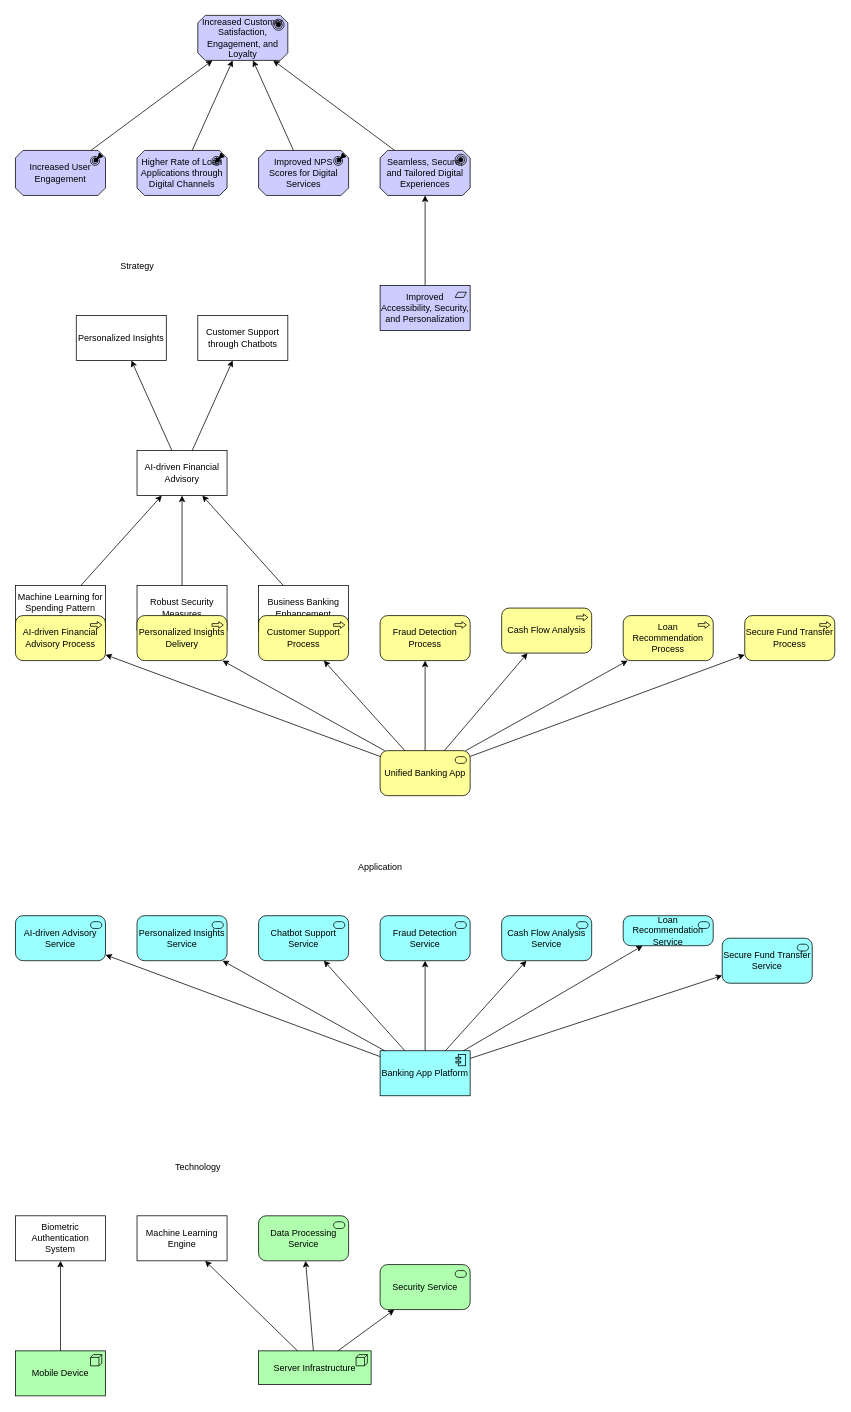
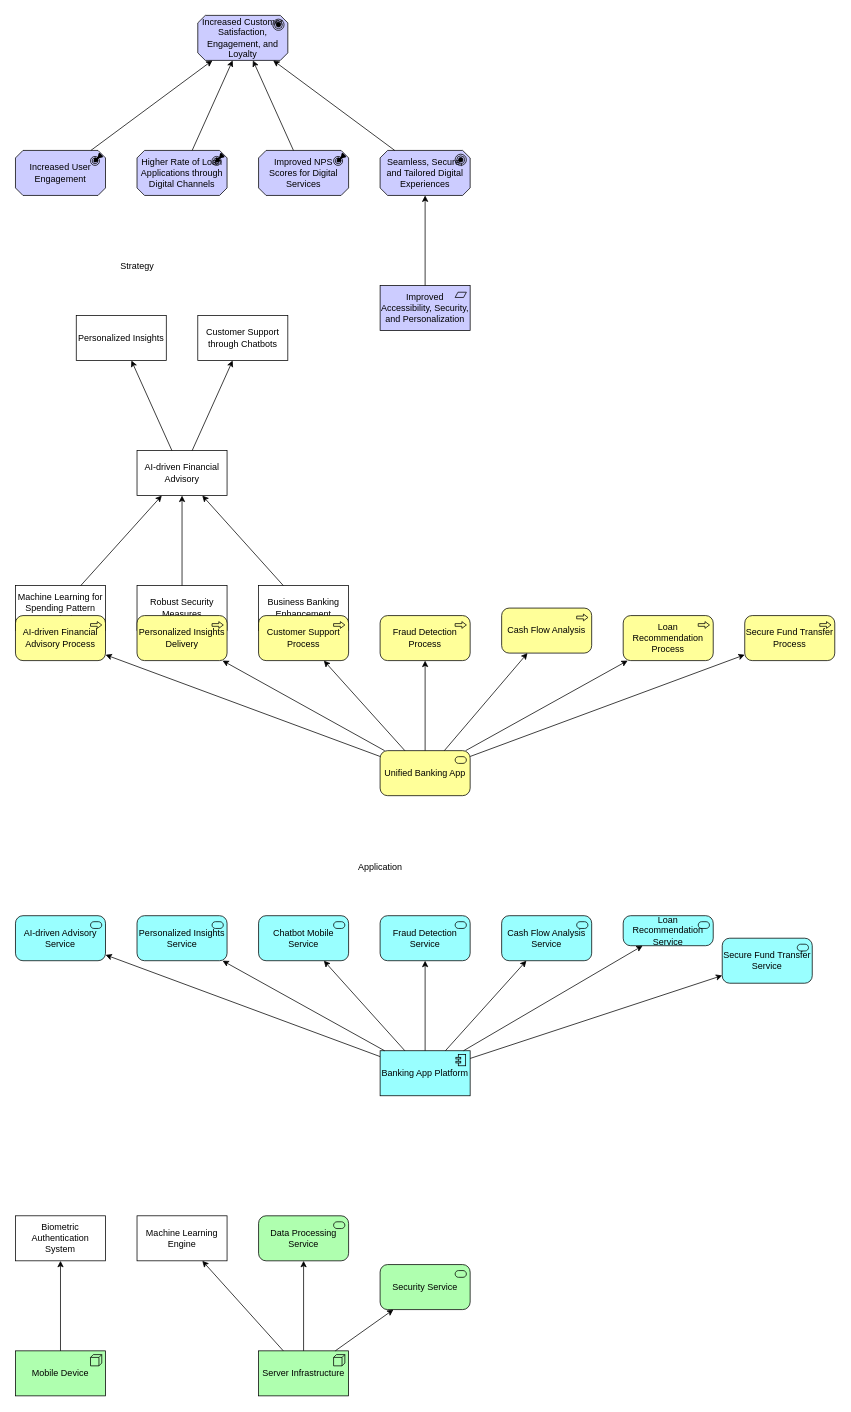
  <mxCell id="0" />
  <mxCell id="1" parent="0" />
  <mxCell id="2" value="Seamless, Secure, and Tailored Digital Experiences" style="html=1;outlineConnect=0;whiteSpace=wrap;fillColor=#CCCCFF;shape=mxgraph.archimate3.application;appType=goal;archiType=oct;" vertex="1" parent="1"><mxGeometry x="506" y="200" width="120" height="60" as="geometry" /></mxCell>
  <mxCell id="3" value="Increased Customer Satisfaction, Engagement, and Loyalty" style="html=1;outlineConnect=0;whiteSpace=wrap;fillColor=#CCCCFF;shape=mxgraph.archimate3.application;appType=goal;archiType=oct;" vertex="1" parent="1"><mxGeometry x="263" y="20" width="120" height="60" as="geometry" /></mxCell>
  <mxCell id="4" value="Improved Accessibility, Security, and Personalization" style="html=1;outlineConnect=0;whiteSpace=wrap;fillColor=#CCCCFF;shape=mxgraph.archimate3.application;appType=requirement;archiType=square;" vertex="1" parent="1"><mxGeometry x="506" y="380" width="120" height="60" as="geometry" /></mxCell>
  <mxCell id="5" value="Increased User Engagement" style="html=1;outlineConnect=0;whiteSpace=wrap;fillColor=#CCCCFF;shape=mxgraph.archimate3.application;appType=outcome;archiType=oct;" vertex="1" parent="1"><mxGeometry x="20" y="200" width="120" height="60" as="geometry" /></mxCell>
  <mxCell id="6" value="Higher Rate of Loan Applications through Digital Channels" style="html=1;outlineConnect=0;whiteSpace=wrap;fillColor=#CCCCFF;shape=mxgraph.archimate3.application;appType=outcome;archiType=oct;" vertex="1" parent="1"><mxGeometry x="182" y="200" width="120" height="60" as="geometry" /></mxCell>
  <mxCell id="7" value="Improved NPS Scores for Digital Services" style="html=1;outlineConnect=0;whiteSpace=wrap;fillColor=#CCCCFF;shape=mxgraph.archimate3.application;appType=outcome;archiType=oct;" vertex="1" parent="1"><mxGeometry x="344" y="200" width="120" height="60" as="geometry" /></mxCell>
  <mxCell id="8" style="html=1;shape=mxgraph.archimate3.relationship;archiType=influence;" edge="1" source="4" target="2" parent="1"><mxGeometry relative="1" as="geometry" /></mxCell>
  <mxCell id="9" style="html=1;shape=mxgraph.archimate3.relationship;archiType=influence;" edge="1" source="2" target="3" parent="1"><mxGeometry relative="1" as="geometry" /></mxCell>
  <mxCell id="10" style="html=1;shape=mxgraph.archimate3.relationship;archiType=influence;" edge="1" source="5" target="3" parent="1"><mxGeometry relative="1" as="geometry" /></mxCell>
  <mxCell id="11" style="html=1;shape=mxgraph.archimate3.relationship;archiType=influence;" edge="1" source="6" target="3" parent="1"><mxGeometry relative="1" as="geometry" /></mxCell>
  <mxCell id="12" style="html=1;shape=mxgraph.archimate3.relationship;archiType=influence;" edge="1" source="7" target="3" parent="1"><mxGeometry relative="1" as="geometry" /></mxCell>
  <mxCell id="13" value="Strategy" style="text;html=1;align=center;verticalAlign=middle;resizable=0;points=[];" vertex="1" parent="1"><mxGeometry x="82" y="340" width="200" height="30" as="geometry" /></mxCell>
  <mxCell id="14" value="AI-driven Financial Advisory" style="html=1;outlineConnect=0;whiteSpace=wrap;fillColor=#FFFFFF;shape=mxgraph.archimate3.rectangle;" vertex="1" parent="1"><mxGeometry x="182" y="600" width="120" height="60" as="geometry" /></mxCell>
  <mxCell id="15" value="Personalized Insights" style="html=1;outlineConnect=0;whiteSpace=wrap;fillColor=#FFFFFF;shape=mxgraph.archimate3.rectangle;" vertex="1" parent="1"><mxGeometry x="101" y="420" width="120" height="60" as="geometry" /></mxCell>
  <mxCell id="16" value="Customer Support through Chatbots" style="html=1;outlineConnect=0;whiteSpace=wrap;fillColor=#FFFFFF;shape=mxgraph.archimate3.rectangle;" vertex="1" parent="1"><mxGeometry x="263" y="420" width="120" height="60" as="geometry" /></mxCell>
  <mxCell id="17" value="Machine Learning for Spending Pattern Analysis" style="html=1;outlineConnect=0;whiteSpace=wrap;fillColor=#FFFFFF;shape=mxgraph.archimate3.rectangle;" vertex="1" parent="1"><mxGeometry x="20" y="780" width="120" height="60" as="geometry" /></mxCell>
  <mxCell id="18" value="Robust Security Measures" style="html=1;outlineConnect=0;whiteSpace=wrap;fillColor=#FFFFFF;shape=mxgraph.archimate3.rectangle;" vertex="1" parent="1"><mxGeometry x="182" y="780" width="120" height="60" as="geometry" /></mxCell>
  <mxCell id="19" value="Business Banking Enhancement" style="html=1;outlineConnect=0;whiteSpace=wrap;fillColor=#FFFFFF;shape=mxgraph.archimate3.rectangle;" vertex="1" parent="1"><mxGeometry x="344" y="780" width="120" height="60" as="geometry" /></mxCell>
  <mxCell id="20" style="html=1;shape=mxgraph.archimate3.relationship;archiType=association;" edge="1" source="14" target="15" parent="1"><mxGeometry relative="1" as="geometry" /></mxCell>
  <mxCell id="21" style="html=1;shape=mxgraph.archimate3.relationship;archiType=association;" edge="1" source="14" target="16" parent="1"><mxGeometry relative="1" as="geometry" /></mxCell>
  <mxCell id="22" style="html=1;shape=mxgraph.archimate3.relationship;archiType=association;" edge="1" source="17" target="14" parent="1"><mxGeometry relative="1" as="geometry" /></mxCell>
  <mxCell id="23" style="html=1;shape=mxgraph.archimate3.relationship;archiType=association;" edge="1" source="18" target="14" parent="1"><mxGeometry relative="1" as="geometry" /></mxCell>
  <mxCell id="24" style="html=1;shape=mxgraph.archimate3.relationship;archiType=association;" edge="1" source="19" target="14" parent="1"><mxGeometry relative="1" as="geometry" /></mxCell>
  <mxCell id="25" value="Unified Banking App" style="html=1;outlineConnect=0;whiteSpace=wrap;fillColor=#ffff99;shape=mxgraph.archimate3.application;appType=serv;archiType=rounded;" vertex="1" parent="1"><mxGeometry x="506" y="1000" width="120" height="60" as="geometry" /></mxCell>
  <mxCell id="26" value="AI-driven Financial Advisory Process" style="html=1;outlineConnect=0;whiteSpace=wrap;fillColor=#ffff99;shape=mxgraph.archimate3.application;appType=proc;archiType=rounded;" vertex="1" parent="1"><mxGeometry x="20" y="820" width="120" height="60" as="geometry" /></mxCell>
  <mxCell id="27" value="Personalized Insights Delivery" style="html=1;outlineConnect=0;whiteSpace=wrap;fillColor=#ffff99;shape=mxgraph.archimate3.application;appType=proc;archiType=rounded;" vertex="1" parent="1"><mxGeometry x="182" y="820" width="120" height="60" as="geometry" /></mxCell>
  <mxCell id="28" value="Customer Support Process" style="html=1;outlineConnect=0;whiteSpace=wrap;fillColor=#ffff99;shape=mxgraph.archimate3.application;appType=proc;archiType=rounded;" vertex="1" parent="1"><mxGeometry x="344" y="820" width="120" height="60" as="geometry" /></mxCell>
  <mxCell id="29" value="Fraud Detection Process" style="html=1;outlineConnect=0;whiteSpace=wrap;fillColor=#ffff99;shape=mxgraph.archimate3.application;appType=proc;archiType=rounded;" vertex="1" parent="1"><mxGeometry x="506" y="820" width="120" height="60" as="geometry" /></mxCell>
  <mxCell id="30" value="Cash Flow Analysis" style="html=1;outlineConnect=0;whiteSpace=wrap;fillColor=#ffff99;shape=mxgraph.archimate3.application;appType=proc;archiType=rounded;" vertex="1" parent="1"><mxGeometry x="668" y="810" width="120" height="60" as="geometry" /></mxCell>
  <mxCell id="31" value="Loan Recommendation Process" style="html=1;outlineConnect=0;whiteSpace=wrap;fillColor=#ffff99;shape=mxgraph.archimate3.application;appType=proc;archiType=rounded;" vertex="1" parent="1"><mxGeometry x="830" y="820" width="120" height="60" as="geometry" /></mxCell>
  <mxCell id="32" value="Secure Fund Transfer Process" style="html=1;outlineConnect=0;whiteSpace=wrap;fillColor=#ffff99;shape=mxgraph.archimate3.application;appType=proc;archiType=rounded;" vertex="1" parent="1"><mxGeometry x="992" y="820" width="120" height="60" as="geometry" /></mxCell>
  <mxCell id="33" style="html=1;shape=mxgraph.archimate3.relationship;archiType=association;" edge="1" source="25" target="26" parent="1"><mxGeometry relative="1" as="geometry" /></mxCell>
  <mxCell id="34" style="html=1;shape=mxgraph.archimate3.relationship;archiType=association;" edge="1" source="25" target="27" parent="1"><mxGeometry relative="1" as="geometry" /></mxCell>
  <mxCell id="35" style="html=1;shape=mxgraph.archimate3.relationship;archiType=association;" edge="1" source="25" target="28" parent="1"><mxGeometry relative="1" as="geometry" /></mxCell>
  <mxCell id="36" style="html=1;shape=mxgraph.archimate3.relationship;archiType=association;" edge="1" source="25" target="29" parent="1"><mxGeometry relative="1" as="geometry" /></mxCell>
  <mxCell id="37" style="html=1;shape=mxgraph.archimate3.relationship;archiType=association;" edge="1" source="25" target="30" parent="1"><mxGeometry relative="1" as="geometry" /></mxCell>
  <mxCell id="38" style="html=1;shape=mxgraph.archimate3.relationship;archiType=association;" edge="1" source="25" target="31" parent="1"><mxGeometry relative="1" as="geometry" /></mxCell>
  <mxCell id="39" style="html=1;shape=mxgraph.archimate3.relationship;archiType=association;" edge="1" source="25" target="32" parent="1"><mxGeometry relative="1" as="geometry" /></mxCell>
  <mxCell id="40" value="Application" style="text;html=1;align=center;verticalAlign=middle;resizable=0;points=[];" vertex="1" parent="1"><mxGeometry x="406" y="1140" width="200" height="30" as="geometry" /></mxCell>
  <mxCell id="41" value="Banking App Platform" style="html=1;outlineConnect=0;whiteSpace=wrap;fillColor=#99ffff;shape=mxgraph.archimate3.application;appType=comp;archiType=square;" vertex="1" parent="1"><mxGeometry x="506" y="1400" width="120" height="60" as="geometry" /></mxCell>
  <mxCell id="42" value="AI-driven Advisory Service" style="html=1;outlineConnect=0;whiteSpace=wrap;fillColor=#99ffff;shape=mxgraph.archimate3.application;appType=serv;archiType=rounded;" vertex="1" parent="1"><mxGeometry x="20" y="1220" width="120" height="60" as="geometry" /></mxCell>
  <mxCell id="43" value="Personalized Insights Service" style="html=1;outlineConnect=0;whiteSpace=wrap;fillColor=#99ffff;shape=mxgraph.archimate3.application;appType=serv;archiType=rounded;" vertex="1" parent="1"><mxGeometry x="182" y="1220" width="120" height="60" as="geometry" /></mxCell>
- <mxCell id="44" value="Chatbot Support Service" style="html=1;outlineConnect=0;whiteSpace=wrap;fillColor=#99ffff;shape=mxgraph.archimate3.application;appType=serv;archiType=rounded;" vertex="1" parent="1"><mxGeometry x="344" y="1220" width="120" height="60" as="geometry" /></mxCell>
+ <mxCell id="44" value="Chatbot Mobile Service" style="html=1;outlineConnect=0;whiteSpace=wrap;fillColor=#99ffff;shape=mxgraph.archimate3.application;appType=serv;archiType=rounded;" vertex="1" parent="1"><mxGeometry x="344" y="1220" width="120" height="60" as="geometry" /></mxCell>
  <mxCell id="45" value="Fraud Detection Service" style="html=1;outlineConnect=0;whiteSpace=wrap;fillColor=#99ffff;shape=mxgraph.archimate3.application;appType=serv;archiType=rounded;" vertex="1" parent="1"><mxGeometry x="506" y="1220" width="120" height="60" as="geometry" /></mxCell>
  <mxCell id="46" value="Cash Flow Analysis Service" style="html=1;outlineConnect=0;whiteSpace=wrap;fillColor=#99ffff;shape=mxgraph.archimate3.application;appType=serv;archiType=rounded;" vertex="1" parent="1"><mxGeometry x="668" y="1220" width="120" height="60" as="geometry" /></mxCell>
  <mxCell id="47" value="Loan Recommendation Service" style="html=1;outlineConnect=0;whiteSpace=wrap;fillColor=#99ffff;shape=mxgraph.archimate3.application;appType=serv;archiType=rounded;" vertex="1" parent="1"><mxGeometry x="830" y="1220" width="120" height="40" as="geometry" /></mxCell>
  <mxCell id="48" value="Secure Fund Transfer Service" style="html=1;outlineConnect=0;whiteSpace=wrap;fillColor=#99ffff;shape=mxgraph.archimate3.application;appType=serv;archiType=rounded;" vertex="1" parent="1"><mxGeometry x="962" y="1250" width="120" height="60" as="geometry" /></mxCell>
  <mxCell id="49" style="html=1;shape=mxgraph.archimate3.relationship;archiType=association;" edge="1" source="41" target="42" parent="1"><mxGeometry relative="1" as="geometry" /></mxCell>
  <mxCell id="50" style="html=1;shape=mxgraph.archimate3.relationship;archiType=association;" edge="1" source="41" target="43" parent="1"><mxGeometry relative="1" as="geometry" /></mxCell>
  <mxCell id="51" style="html=1;shape=mxgraph.archimate3.relationship;archiType=association;" edge="1" source="41" target="44" parent="1"><mxGeometry relative="1" as="geometry" /></mxCell>
  <mxCell id="52" style="html=1;shape=mxgraph.archimate3.relationship;archiType=association;" edge="1" source="41" target="45" parent="1"><mxGeometry relative="1" as="geometry" /></mxCell>
  <mxCell id="53" style="html=1;shape=mxgraph.archimate3.relationship;archiType=association;" edge="1" source="41" target="46" parent="1"><mxGeometry relative="1" as="geometry" /></mxCell>
  <mxCell id="54" style="html=1;shape=mxgraph.archimate3.relationship;archiType=association;" edge="1" source="41" target="47" parent="1"><mxGeometry relative="1" as="geometry" /></mxCell>
  <mxCell id="55" style="html=1;shape=mxgraph.archimate3.relationship;archiType=association;" edge="1" source="41" target="48" parent="1"><mxGeometry relative="1" as="geometry" /></mxCell>
- <mxCell id="56" value="Technology" style="text;html=1;align=center;verticalAlign=middle;resizable=0;points=[];" vertex="1" parent="1"><mxGeometry x="163" y="1540" width="200" height="30" as="geometry" /></mxCell>
  <mxCell id="57" value="Mobile Device" style="html=1;outlineConnect=0;whiteSpace=wrap;fillColor=#AFFFAF;shape=mxgraph.archimate3.application;appType=node;archiType=square;" vertex="1" parent="1"><mxGeometry x="20" y="1800" width="120" height="60" as="geometry" /></mxCell>
- <mxCell id="58" value="Server Infrastructure" style="html=1;outlineConnect=0;whiteSpace=wrap;fillColor=#AFFFAF;shape=mxgraph.archimate3.application;appType=node;archiType=square;" vertex="1" parent="1"><mxGeometry x="344" y="1800" width="150" height="45" as="geometry" /></mxCell>
+ <mxCell id="58" value="Server Infrastructure" style="html=1;outlineConnect=0;whiteSpace=wrap;fillColor=#AFFFAF;shape=mxgraph.archimate3.application;appType=node;archiType=square;" vertex="1" parent="1"><mxGeometry x="344" y="1800" width="120" height="60" as="geometry" /></mxCell>
  <mxCell id="59" value="Biometric Authentication System" style="html=1;outlineConnect=0;whiteSpace=wrap;fillColor=#FFFFFF;shape=mxgraph.archimate3.rectangle;" vertex="1" parent="1"><mxGeometry x="20" y="1620" width="120" height="60" as="geometry" /></mxCell>
  <mxCell id="60" value="Machine Learning Engine" style="html=1;outlineConnect=0;whiteSpace=wrap;fillColor=#FFFFFF;shape=mxgraph.archimate3.rectangle;" vertex="1" parent="1"><mxGeometry x="182" y="1620" width="120" height="60" as="geometry" /></mxCell>
  <mxCell id="61" value="Data Processing Service" style="html=1;outlineConnect=0;whiteSpace=wrap;fillColor=#AFFFAF;shape=mxgraph.archimate3.application;appType=serv;archiType=rounded;" vertex="1" parent="1"><mxGeometry x="344" y="1620" width="120" height="60" as="geometry" /></mxCell>
  <mxCell id="62" value="Security Service" style="html=1;outlineConnect=0;whiteSpace=wrap;fillColor=#AFFFAF;shape=mxgraph.archimate3.application;appType=serv;archiType=rounded;" vertex="1" parent="1"><mxGeometry x="506" y="1685" width="120" height="60" as="geometry" /></mxCell>
  <mxCell id="63" style="html=1;shape=mxgraph.archimate3.relationship;archiType=assignment;" edge="1" source="57" target="59" parent="1"><mxGeometry relative="1" as="geometry" /></mxCell>
  <mxCell id="64" style="html=1;shape=mxgraph.archimate3.relationship;archiType=assignment;" edge="1" source="58" target="60" parent="1"><mxGeometry relative="1" as="geometry" /></mxCell>
  <mxCell id="65" style="html=1;shape=mxgraph.archimate3.relationship;archiType=assignment;" edge="1" source="58" target="61" parent="1"><mxGeometry relative="1" as="geometry" /></mxCell>
  <mxCell id="66" style="html=1;shape=mxgraph.archimate3.relationship;archiType=assignment;" edge="1" source="58" target="62" parent="1"><mxGeometry relative="1" as="geometry" /></mxCell>
